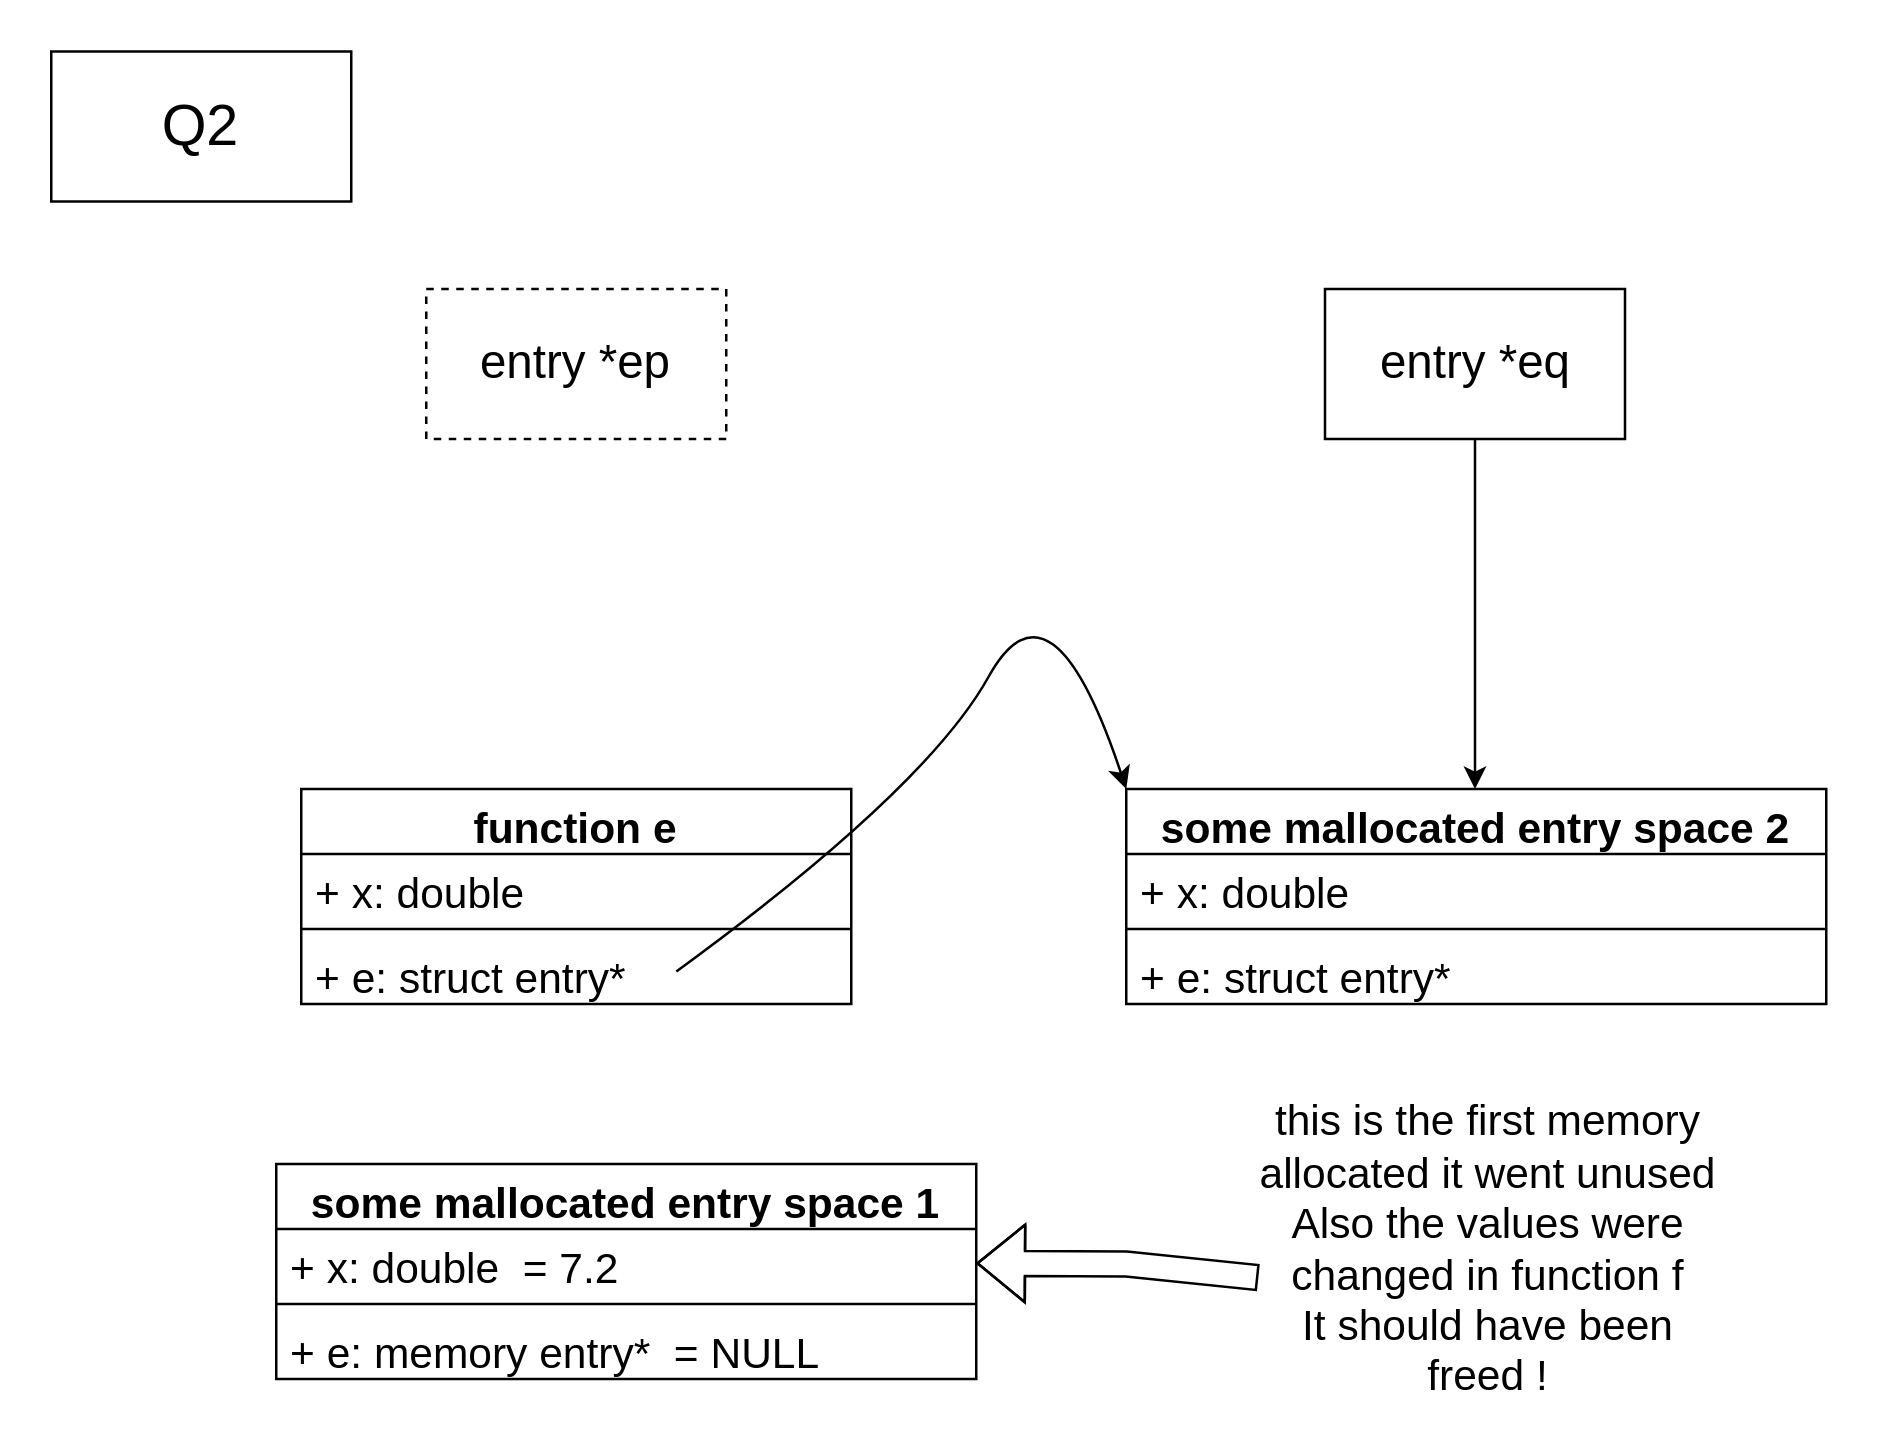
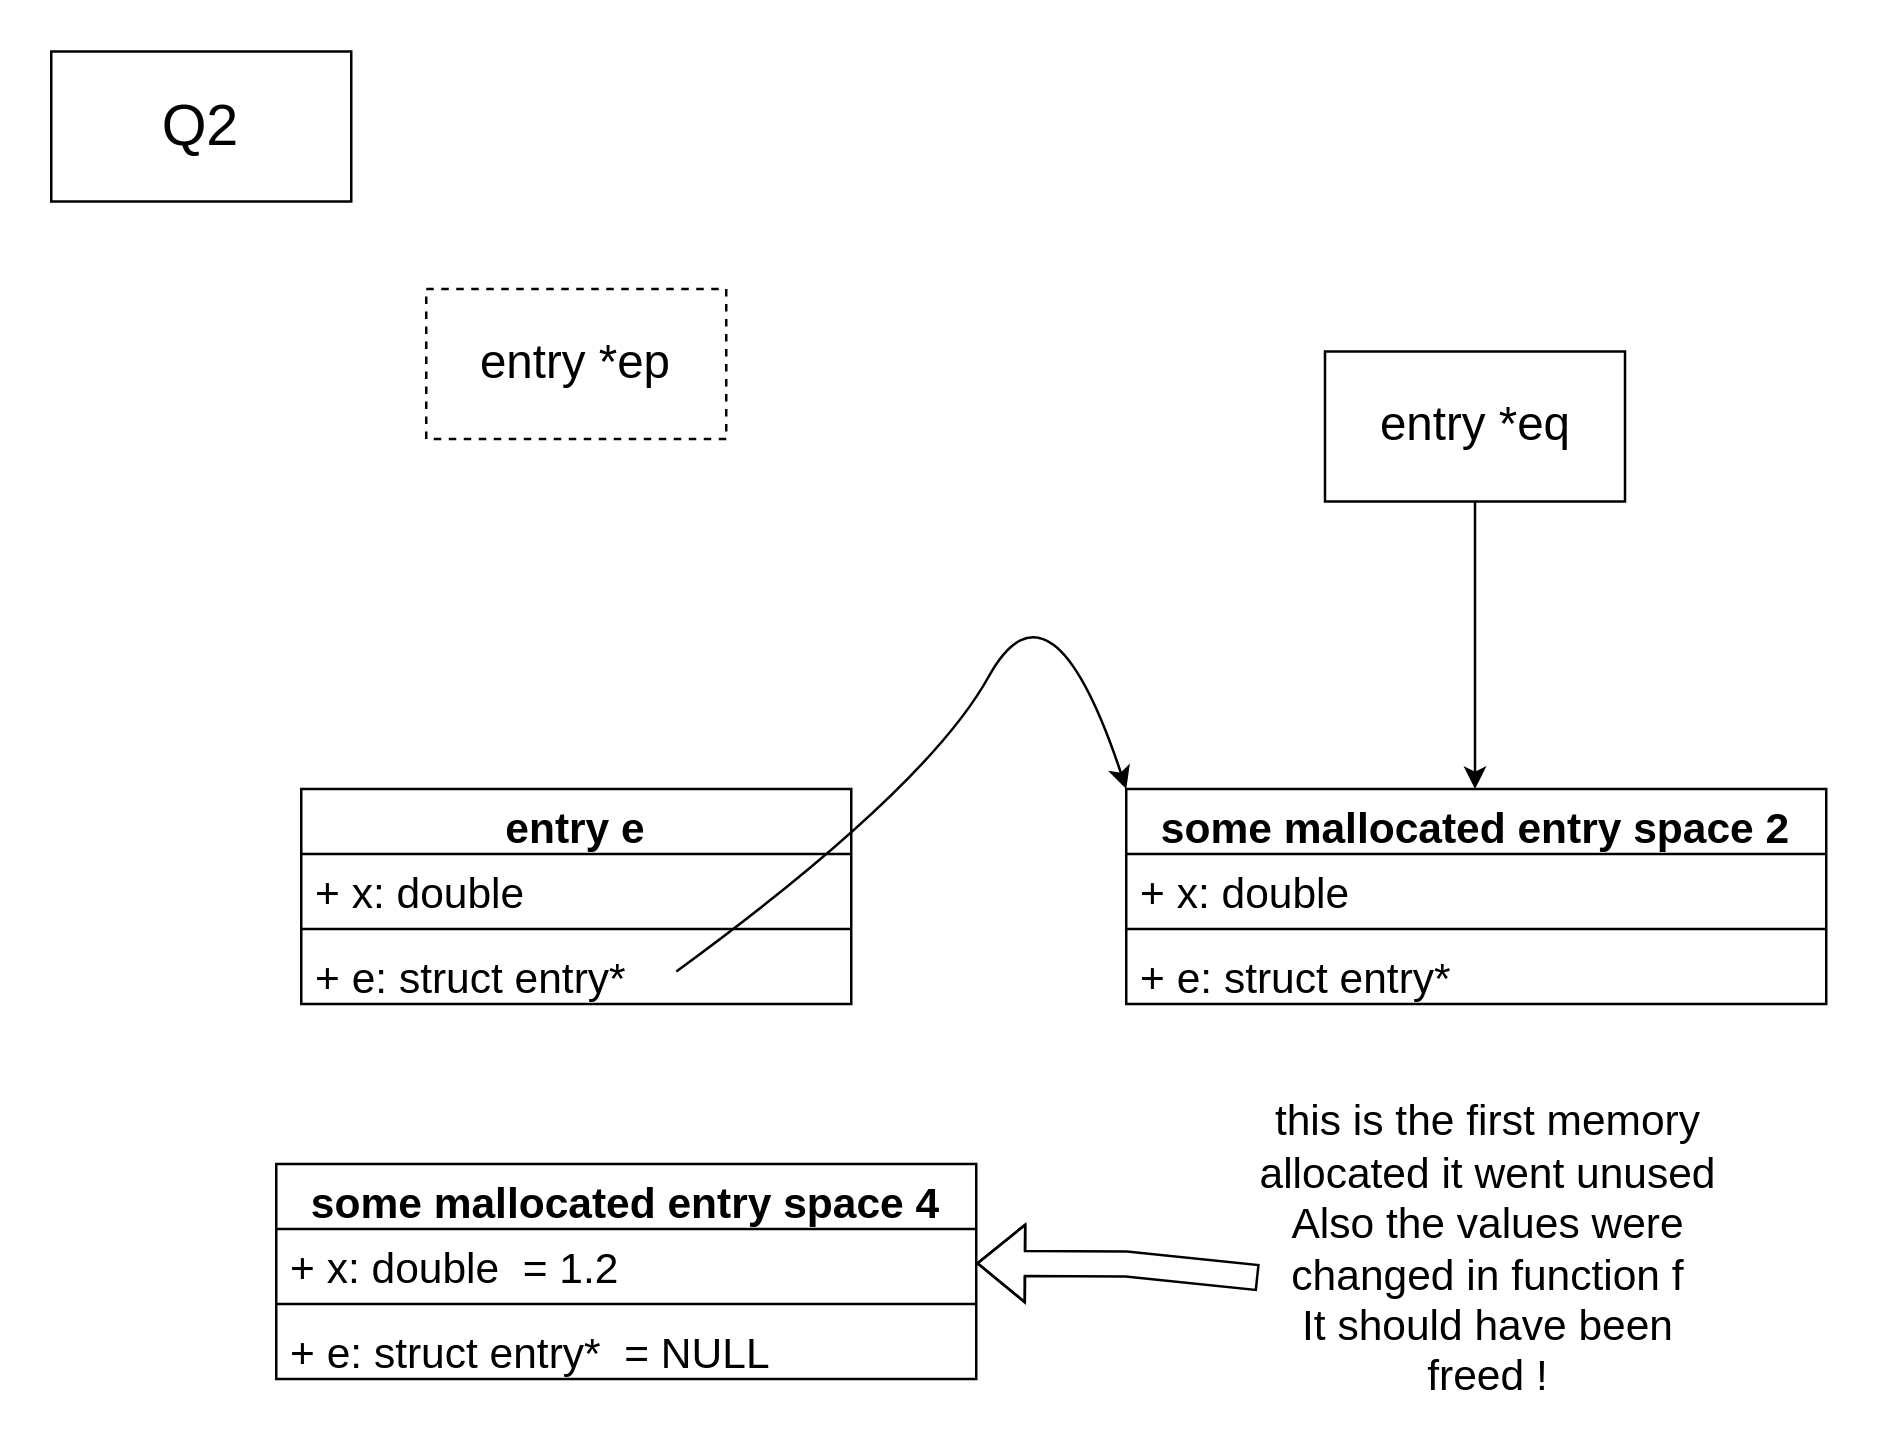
  <mxCell id="0" />
  <mxCell id="1" parent="0" />
  <mxCell id="2" value="" style="group" parent="1" connectable="0" vertex="1"><mxGeometry x="120" y="115" width="220" height="286" as="geometry" /></mxCell>
- <mxCell id="3" value="function e&lt;br&gt;" style="swimlane;fontStyle=1;align=center;verticalAlign=top;childLayout=stackLayout;horizontal=1;startSize=26;horizontalStack=0;resizeParent=1;resizeParentMax=0;resizeLast=0;collapsible=1;marginBottom=0;whiteSpace=wrap;html=1;fontSize=17;" parent="2" vertex="1"><mxGeometry y="200" width="220" height="86" as="geometry" /></mxCell>
+ <mxCell id="3" value="entry e&lt;br&gt;" style="swimlane;fontStyle=1;align=center;verticalAlign=top;childLayout=stackLayout;horizontal=1;startSize=26;horizontalStack=0;resizeParent=1;resizeParentMax=0;resizeLast=0;collapsible=1;marginBottom=0;whiteSpace=wrap;html=1;fontSize=17;" parent="2" vertex="1"><mxGeometry y="200" width="220" height="86" as="geometry" /></mxCell>
  <mxCell id="4" value="+ x: double&lt;br&gt;" style="text;strokeColor=none;fillColor=none;align=left;verticalAlign=top;spacingLeft=4;spacingRight=4;overflow=hidden;rotatable=0;points=[[0,0.5],[1,0.5]];portConstraint=eastwest;whiteSpace=wrap;html=1;fontSize=17;" parent="3" vertex="1"><mxGeometry y="26" width="220" height="26" as="geometry" /></mxCell>
  <mxCell id="5" value="" style="line;strokeWidth=1;fillColor=none;align=left;verticalAlign=middle;spacingTop=-1;spacingLeft=3;spacingRight=3;rotatable=0;labelPosition=right;points=[];portConstraint=eastwest;strokeColor=inherit;fontSize=17;" parent="3" vertex="1"><mxGeometry y="52" width="220" height="8" as="geometry" /></mxCell>
  <mxCell id="6" value="+ e: struct entry*&amp;nbsp;&lt;br&gt;" style="text;strokeColor=none;fillColor=none;align=left;verticalAlign=top;spacingLeft=4;spacingRight=4;overflow=hidden;rotatable=0;points=[[0,0.5],[1,0.5]];portConstraint=eastwest;whiteSpace=wrap;html=1;fontSize=17;" parent="3" vertex="1"><mxGeometry y="60" width="220" height="26" as="geometry" /></mxCell>
  <mxCell id="7" value="entry *ep" style="rounded=0;whiteSpace=wrap;html=1;fontSize=19;dashed=1;" parent="2" vertex="1"><mxGeometry x="50" width="120" height="60" as="geometry" /></mxCell>
  <mxCell id="8" value="" style="group" parent="1" connectable="0" vertex="1"><mxGeometry x="450" y="115" width="280" height="286" as="geometry" /></mxCell>
- <mxCell id="9" value="entry *eq" style="rounded=0;whiteSpace=wrap;html=1;fontSize=19;" parent="8" vertex="1"><mxGeometry x="79.5" width="120" height="60" as="geometry" /></mxCell>
+ <mxCell id="9" value="entry *eq" style="rounded=0;whiteSpace=wrap;html=1;fontSize=19;" parent="8" vertex="1"><mxGeometry x="79.5" y="25" width="120" height="60" as="geometry" /></mxCell>
  <mxCell id="10" value="" style="endArrow=classic;html=1;rounded=0;exitX=0.5;exitY=1;exitDx=0;exitDy=0;entryX=0.5;entryY=0;entryDx=0;entryDy=0;" parent="8" source="9" edge="1"><mxGeometry width="50" height="50" relative="1" as="geometry"><mxPoint x="79.5" y="60" as="sourcePoint" /><mxPoint x="139.5" y="200" as="targetPoint" /></mxGeometry></mxCell>
  <mxCell id="11" value="some mallocated entry space 2" style="swimlane;fontStyle=1;align=center;verticalAlign=top;childLayout=stackLayout;horizontal=1;startSize=26;horizontalStack=0;resizeParent=1;resizeParentMax=0;resizeLast=0;collapsible=1;marginBottom=0;whiteSpace=wrap;html=1;fontSize=17;" parent="8" vertex="1"><mxGeometry y="200" width="280" height="86" as="geometry" /></mxCell>
  <mxCell id="12" value="+ x: double&amp;nbsp;" style="text;strokeColor=none;fillColor=none;align=left;verticalAlign=top;spacingLeft=4;spacingRight=4;overflow=hidden;rotatable=0;points=[[0,0.5],[1,0.5]];portConstraint=eastwest;whiteSpace=wrap;html=1;fontSize=17;" parent="11" vertex="1"><mxGeometry y="26" width="280" height="26" as="geometry" /></mxCell>
  <mxCell id="13" value="" style="line;strokeWidth=1;fillColor=none;align=left;verticalAlign=middle;spacingTop=-1;spacingLeft=3;spacingRight=3;rotatable=0;labelPosition=right;points=[];portConstraint=eastwest;strokeColor=inherit;fontSize=17;" parent="11" vertex="1"><mxGeometry y="52" width="280" height="8" as="geometry" /></mxCell>
  <mxCell id="14" value="+ e: struct entry*&amp;nbsp;" style="text;strokeColor=none;fillColor=none;align=left;verticalAlign=top;spacingLeft=4;spacingRight=4;overflow=hidden;rotatable=0;points=[[0,0.5],[1,0.5]];portConstraint=eastwest;whiteSpace=wrap;html=1;fontSize=17;" parent="11" vertex="1"><mxGeometry y="60" width="280" height="26" as="geometry" /></mxCell>
- <mxCell id="15" value="some mallocated entry space 1" style="swimlane;fontStyle=1;align=center;verticalAlign=top;childLayout=stackLayout;horizontal=1;startSize=26;horizontalStack=0;resizeParent=1;resizeParentMax=0;resizeLast=0;collapsible=1;marginBottom=0;whiteSpace=wrap;html=1;fontSize=17;" parent="1" vertex="1"><mxGeometry x="110" y="465" width="280" height="86" as="geometry" /></mxCell>
- <mxCell id="16" value="+ x: double&amp;nbsp; = 7.2&lt;br&gt;" style="text;strokeColor=none;fillColor=none;align=left;verticalAlign=top;spacingLeft=4;spacingRight=4;overflow=hidden;rotatable=0;points=[[0,0.5],[1,0.5]];portConstraint=eastwest;whiteSpace=wrap;html=1;fontSize=17;" parent="15" vertex="1"><mxGeometry y="26" width="280" height="26" as="geometry" /></mxCell>
+ <mxCell id="15" value="some mallocated entry space 4" style="swimlane;fontStyle=1;align=center;verticalAlign=top;childLayout=stackLayout;horizontal=1;startSize=26;horizontalStack=0;resizeParent=1;resizeParentMax=0;resizeLast=0;collapsible=1;marginBottom=0;whiteSpace=wrap;html=1;fontSize=17;" parent="1" vertex="1"><mxGeometry x="110" y="465" width="280" height="86" as="geometry" /></mxCell>
+ <mxCell id="16" value="+ x: double&amp;nbsp; = 1.2&lt;br&gt;" style="text;strokeColor=none;fillColor=none;align=left;verticalAlign=top;spacingLeft=4;spacingRight=4;overflow=hidden;rotatable=0;points=[[0,0.5],[1,0.5]];portConstraint=eastwest;whiteSpace=wrap;html=1;fontSize=17;" parent="15" vertex="1"><mxGeometry y="26" width="280" height="26" as="geometry" /></mxCell>
  <mxCell id="17" value="" style="line;strokeWidth=1;fillColor=none;align=left;verticalAlign=middle;spacingTop=-1;spacingLeft=3;spacingRight=3;rotatable=0;labelPosition=right;points=[];portConstraint=eastwest;strokeColor=inherit;fontSize=17;" parent="15" vertex="1"><mxGeometry y="52" width="280" height="8" as="geometry" /></mxCell>
- <mxCell id="18" value="+ e: memory entry*&amp;nbsp; = NULL" style="text;strokeColor=none;fillColor=none;align=left;verticalAlign=top;spacingLeft=4;spacingRight=4;overflow=hidden;rotatable=0;points=[[0,0.5],[1,0.5]];portConstraint=eastwest;whiteSpace=wrap;html=1;fontSize=17;" parent="15" vertex="1"><mxGeometry y="60" width="280" height="26" as="geometry" /></mxCell>
+ <mxCell id="18" value="+ e: struct entry*&amp;nbsp; = NULL" style="text;strokeColor=none;fillColor=none;align=left;verticalAlign=top;spacingLeft=4;spacingRight=4;overflow=hidden;rotatable=0;points=[[0,0.5],[1,0.5]];portConstraint=eastwest;whiteSpace=wrap;html=1;fontSize=17;" parent="15" vertex="1"><mxGeometry y="60" width="280" height="26" as="geometry" /></mxCell>
  <mxCell id="19" value="this is the first memory allocated it went unused Also the values were changed in function f&lt;br&gt;It should have been freed !&lt;br&gt;" style="text;html=1;strokeColor=none;fillColor=none;align=center;verticalAlign=middle;whiteSpace=wrap;rounded=0;fontSize=17;" parent="1" vertex="1"><mxGeometry x="500" y="445" width="190" height="110" as="geometry" /></mxCell>
  <mxCell id="20" value="" style="shape=flexArrow;endArrow=classic;html=1;rounded=0;exitX=0.015;exitY=0.595;exitDx=0;exitDy=0;exitPerimeter=0;" parent="1" source="19" target="16" edge="1"><mxGeometry width="50" height="50" relative="1" as="geometry"><mxPoint x="470" y="525" as="sourcePoint" /><mxPoint x="475" y="479" as="targetPoint" /><Array as="points"><mxPoint x="450" y="505" /></Array></mxGeometry></mxCell>
  <mxCell id="21" value="" style="curved=1;endArrow=classic;html=1;rounded=0;entryX=0;entryY=0;entryDx=0;entryDy=0;exitX=0.682;exitY=0.5;exitDx=0;exitDy=0;exitPerimeter=0;" parent="1" source="6" target="11" edge="1"><mxGeometry width="50" height="50" relative="1" as="geometry"><mxPoint x="280" y="385" as="sourcePoint" /><mxPoint x="590" y="315" as="targetPoint" /><Array as="points"><mxPoint x="370" y="315" /><mxPoint x="420" y="225" /></Array></mxGeometry></mxCell>
  <mxCell id="22" value="&lt;font style=&quot;font-size: 23px;&quot;&gt;Q2&lt;/font&gt;" style="rounded=0;whiteSpace=wrap;html=1;" vertex="1" parent="1"><mxGeometry x="20" y="20" width="120" height="60" as="geometry" /></mxCell>
